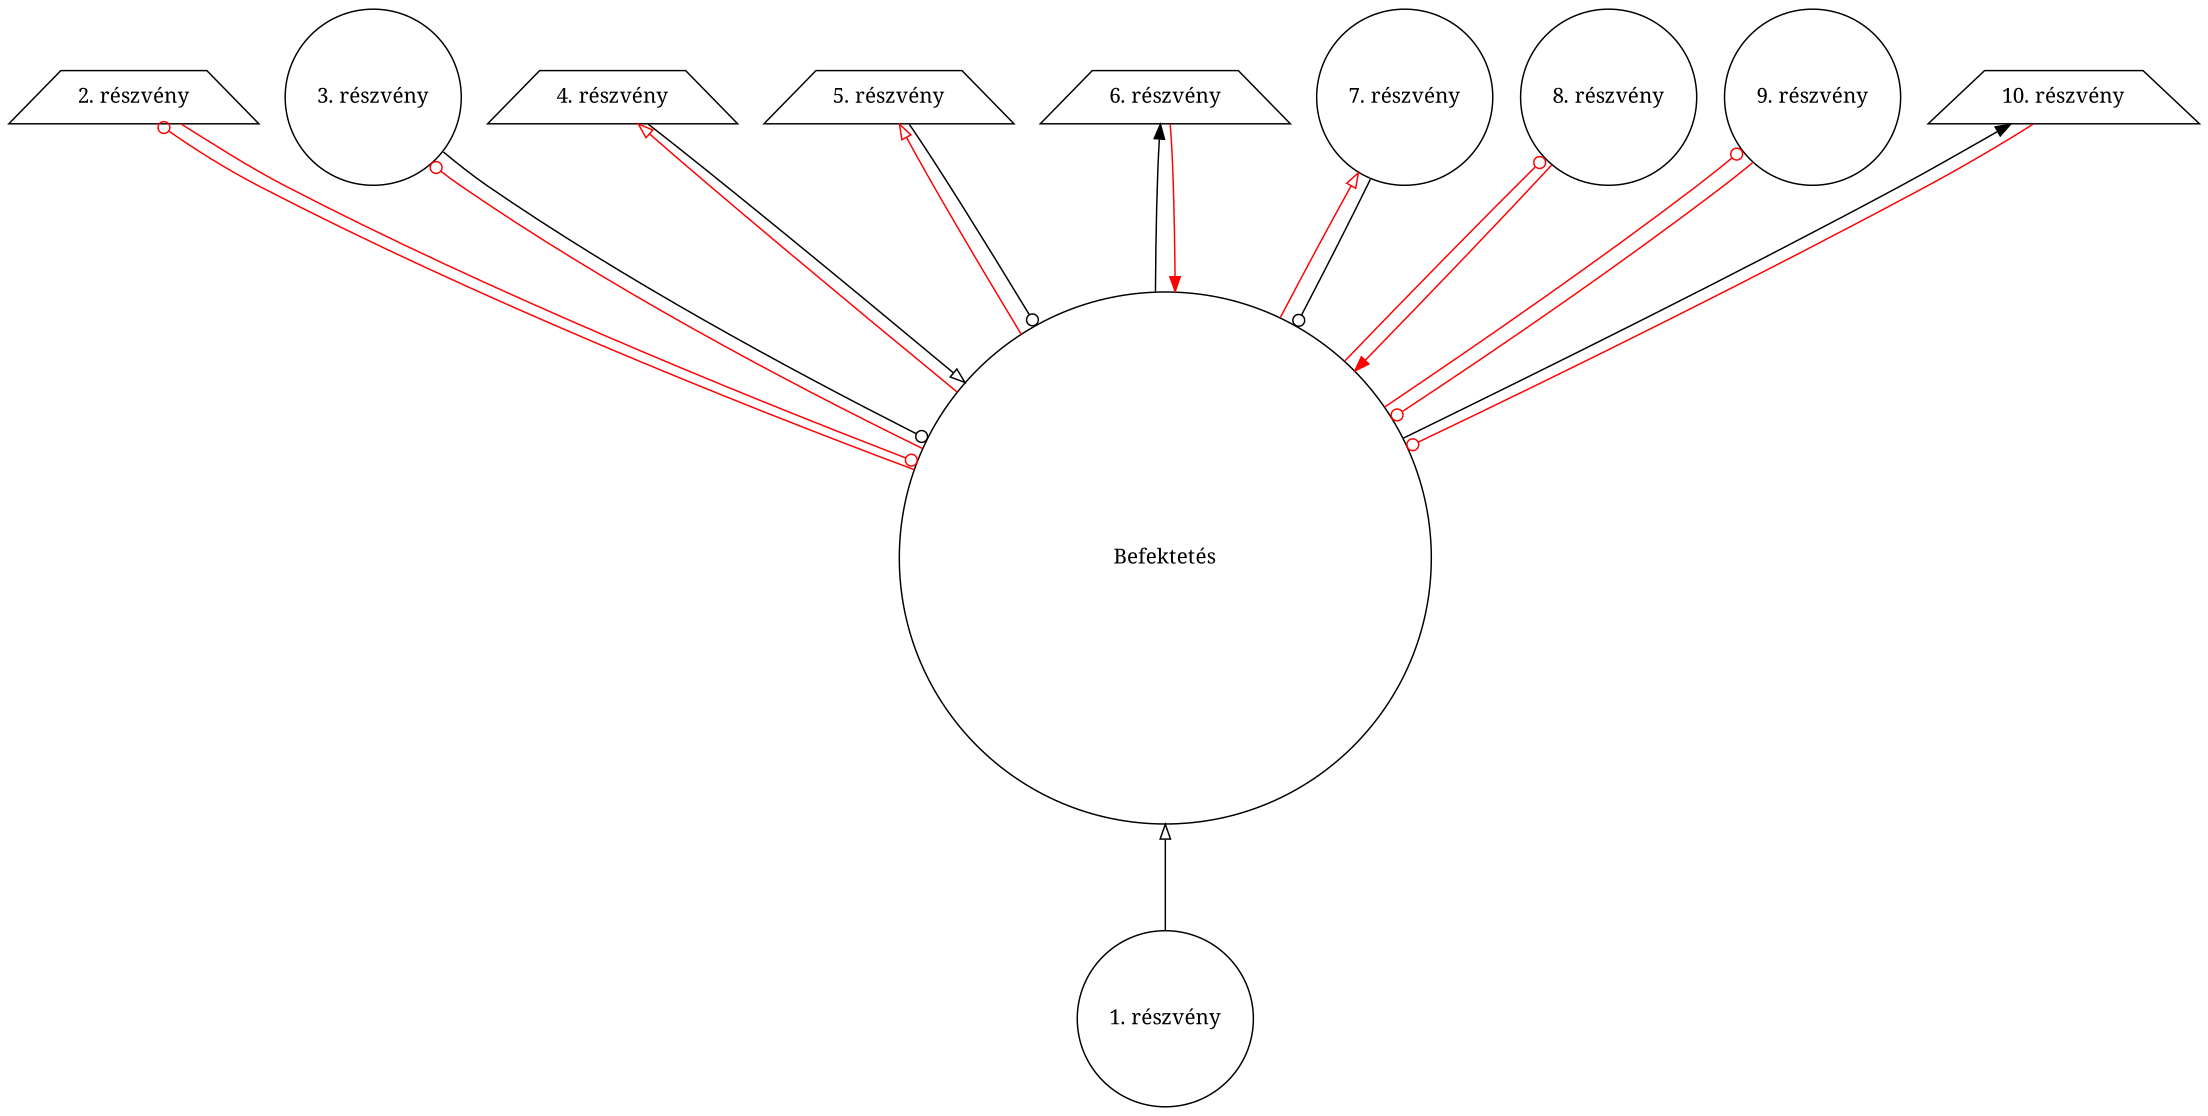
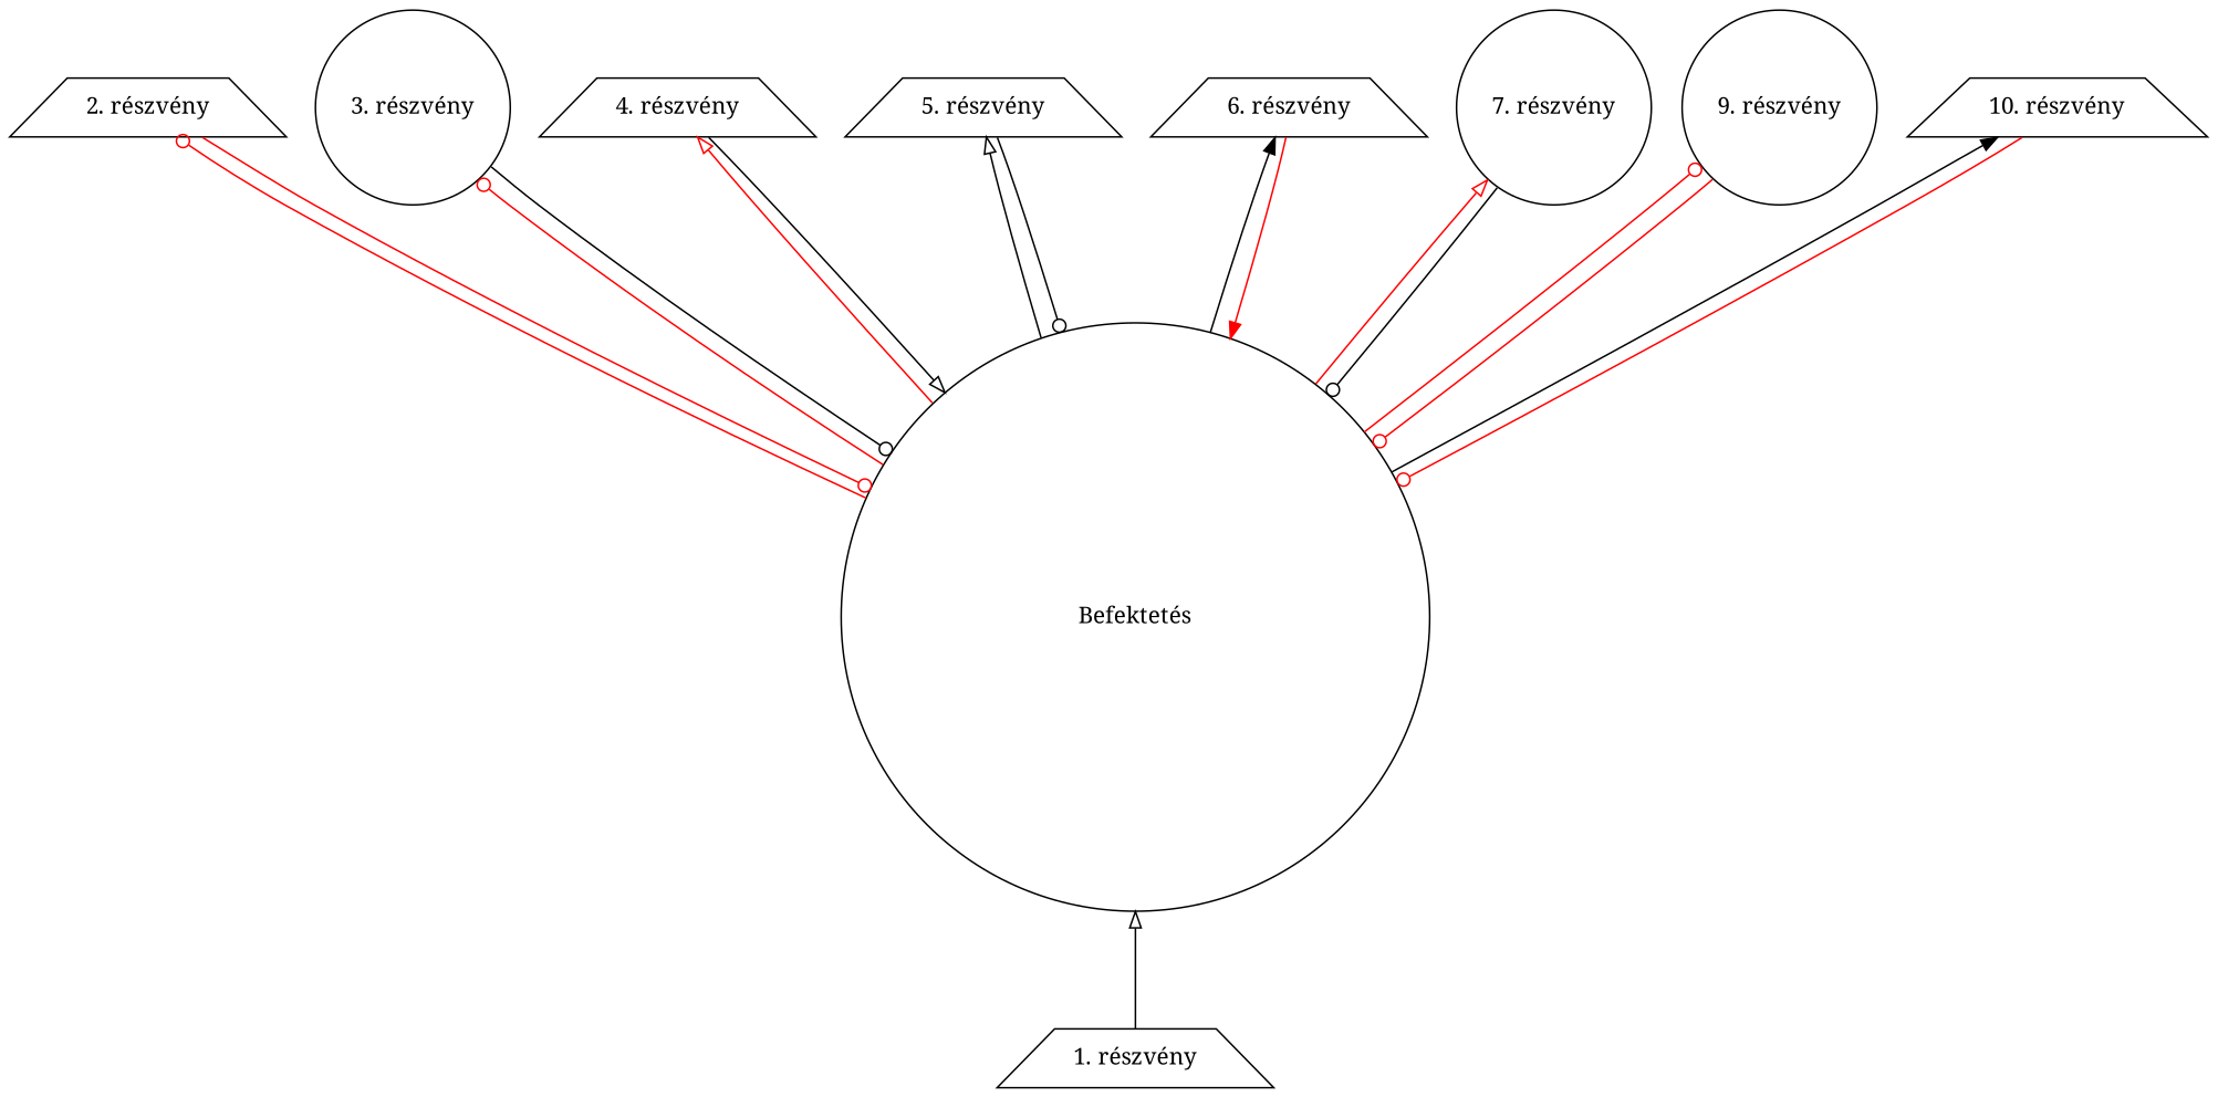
  digraph {
    fontname="Noto Serif"
    rankdir=BT
    ranksep=1.
    node [fontname="Noto Serif" shape=circle]
    edge [arrowhead=odot color=red fontname="Noto Serif"]
    n1 [label="Befektetés" width=5]
    n2 [label="2. részvény" shape=trapezium]
    n3 [label="3. részvény"]
    n4 [label="4. részvény" shape=trapezium]
    n5 [label="5. részvény" shape=trapezium]
    n6 [label="6. részvény" shape=trapezium]
    n7 [label="7. részvény"]
-   n8 [label="8. részvény"]
    n9 [label="9. részvény"]
    n10 [label="10. részvény" shape=trapezium]
-   n11 [label="1. részvény"]
+   n11 [label="1. részvény" shape=trapezium]
    n1 -> n2
    n1 -> n3
    n1 -> n4 [arrowhead=onormal]
-   n1 -> n5 [arrowhead=onormal]
+   n1 -> n5 [arrowhead=onormal color=black]
    n1 -> n6 [arrowhead=normal color=black]
    n1 -> n7 [arrowhead=onormal]
-   n1 -> n8
    n1 -> n9
    n1 -> n10 [arrowhead=normal color=black]
    n2 -> n1
    n3 -> n1 [color=black]
    n4 -> n1 [arrowhead=onormal color=black]
    n5 -> n1 [color=black]
    n6 -> n1 [arrowhead=normal]
    n7 -> n1 [color=black]
-   n8 -> n1 [arrowhead=normal]
    n9 -> n1
    n10 -> n1
    n11 -> n1 [arrowhead=onormal color=black]
  }
